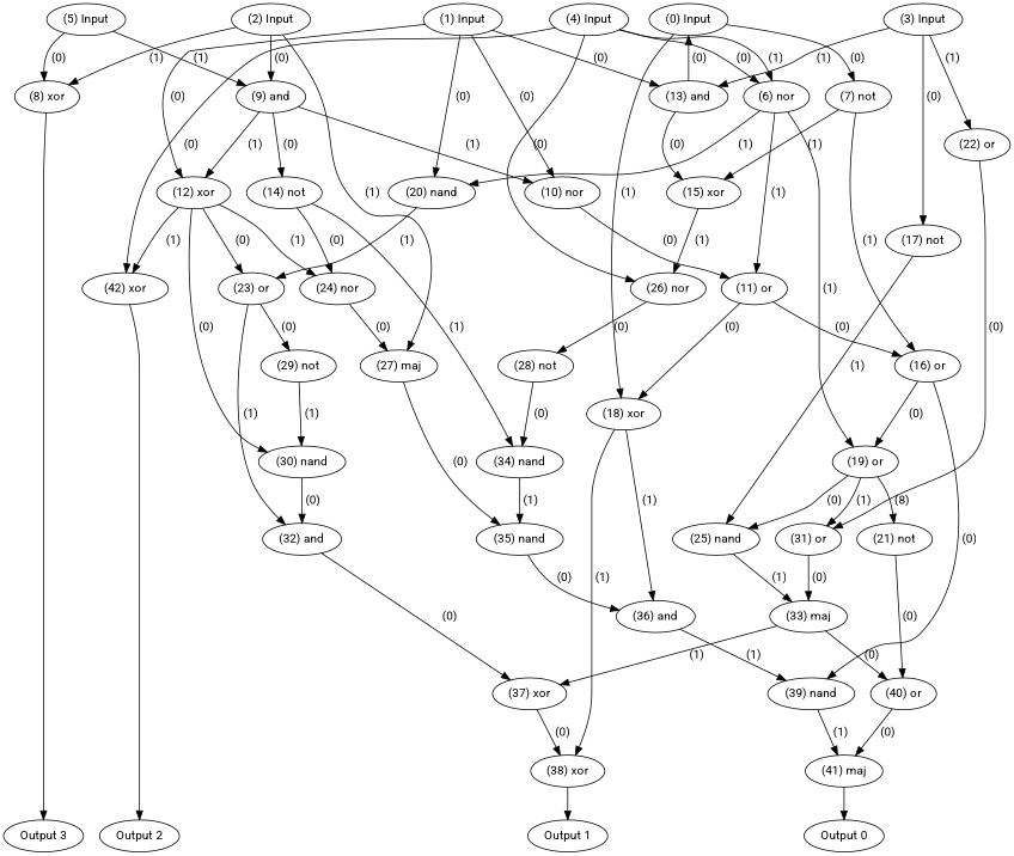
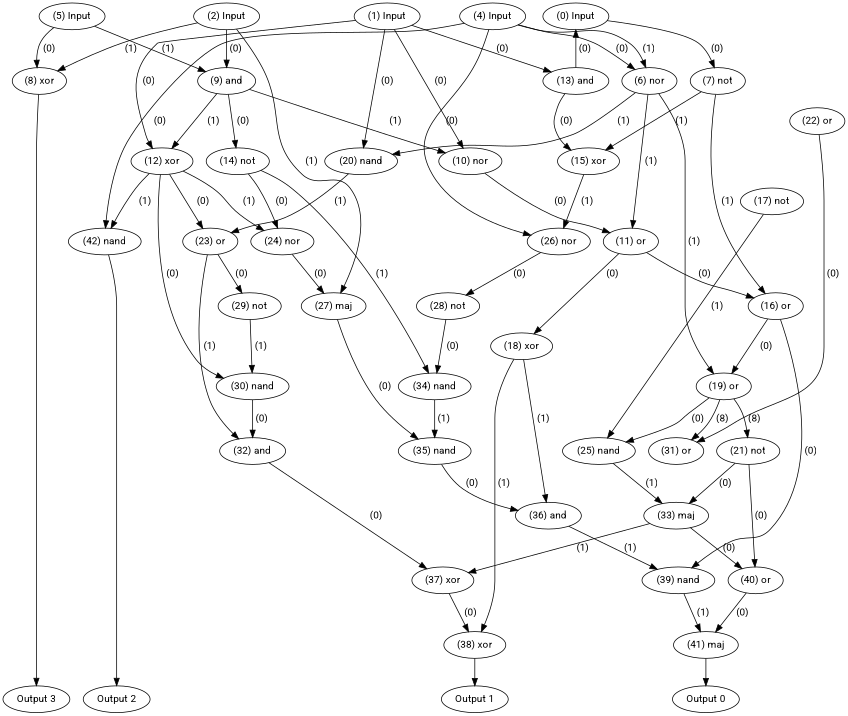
  digraph {
    fontname=Roboto
    rankdir=TB
    node [color=black fontcolor=black fontname=Roboto labelfontcolor=black]
    edge [bold=true color=black fontcolor=black fontname=Roboto labelfontcolor=black]
    n1 [label="(0) Input"]
    n2 [label="(1) Input"]
    n3 [label="(2) Input"]
-   n4 [label="(3) Input"]
    n5 [label="(4) Input"]
    n6 [label="(5) Input"]
    n7 [label="Output 0"]
    n8 [label="Output 1"]
    n9 [label="Output 2"]
    n10 [label="Output 3"]
    n11 [label="(7) not"]
    n12 [label="(18) xor"]
    n13 [label="(10) nor"]
    n14 [label="(12) xor"]
    n15 [label="(13) and"]
    n16 [label="(20) nand"]
    n17 [label="(8) xor"]
    n18 [label="(9) and"]
    n19 [label="(27) maj"]
    n20 [label="(17) not"]
    n21 [label="(22) or"]
    n22 [label="(6) nor"]
    n23 [label="(26) nor"]
-   n24 [label="(42) xor"]
+   n24 [label="(42) nand"]
    n25 [label="(15) xor"]
    n26 [label="(16) or"]
    n27 [label="(36) and"]
    n28 [label="(38) xor"]
    n29 [label="(11) or"]
    n30 [label="(23) or"]
    n31 [label="(24) nor"]
    n32 [label="(30) nand"]
    n33 [label="(14) not"]
    n34 [label="(35) nand"]
    n35 [label="(25) nand"]
    n36 [label="(31) or"]
    n37 [label="(19) or"]
    n38 [label="(28) not"]
    n39 [label="(21) not"]
    n40 [label="(39) nand"]
    n41 [label="(34) nand"]
    n42 [label="(29) not"]
    n43 [label="(32) and"]
    n44 [label="(41) maj"]
    n45 [label="(33) maj"]
    n46 [label="(40) or"]
    n47 [label="(37) xor"]
    subgraph sub_1 {
      rank=source
      n1
      n2
      n3
-     n4
      n5
      n6
    }
    subgraph sub_2 {
      rank=max
      n7
      n8
      n9
      n10
    }
    n1 -> n11 [label=" (0)"]
-   n1 -> n12 [label=" (1)"]
    n2 -> n13 [label=" (0)"]
    n2 -> n14 [label=" (0)"]
    n2 -> n15 [label=" (0)"]
    n2 -> n16 [label=" (0)"]
    n3 -> n17 [label=" (1)"]
    n3 -> n18 [label=" (0)"]
    n3 -> n19 [label=" (1)"]
-   n4 -> n15 [label=" (1)"]
-   n4 -> n20 [label=" (0)"]
-   n4 -> n21 [label=" (1)"]
    n5 -> n22 [label=" (0)"]
    n5 -> n22 [label=" (1)"]
    n5 -> n23 [label=" (0)"]
    n5 -> n24 [label=" (0)"]
    n6 -> n17 [label=" (0)"]
    n6 -> n18 [label=" (1)"]
    n11 -> n25 [label=" (1)"]
    n11 -> n26 [label=" (1)"]
    n12 -> n27 [label=" (1)"]
    n12 -> n28 [label=" (1)"]
    n13 -> n29 [label=" (0)"]
    n14 -> n24 [label=" (1)"]
    n14 -> n30 [label=" (0)"]
    n14 -> n31 [label=" (1)"]
    n14 -> n32 [label=" (0)"]
    n15 -> n1 [label=" (0)"]
    n15 -> n25 [label=" (0)"]
    n16 -> n30 [label=" (1)"]
    n17 -> n10
    n18 -> n13 [label=" (1)"]
    n18 -> n14 [label=" (1)"]
    n18 -> n33 [label=" (0)"]
    n19 -> n34 [label=" (0)"]
    n20 -> n35 [label=" (1)"]
    n21 -> n36 [label=" (0)"]
    n22 -> n16 [label=" (1)"]
    n22 -> n29 [label=" (1)"]
    n22 -> n37 [label=" (1)"]
    n23 -> n38 [label=" (0)"]
    n24 -> n9
    n25 -> n23 [label=" (1)"]
    n26 -> n37 [label=" (0)"]
    n26 -> n40 [label=" (0)"]
    n27 -> n40 [label=" (1)"]
    n28 -> n8
    n29 -> n12 [label=" (0)"]
    n29 -> n26 [label=" (0)"]
    n30 -> n42 [label=" (0)"]
    n30 -> n43 [label=" (1)"]
    n31 -> n19 [label=" (0)"]
    n32 -> n43 [label=" (0)"]
    n33 -> n31 [label=" (0)"]
    n33 -> n41 [label=" (1)"]
    n34 -> n27 [label=" (0)"]
    n35 -> n45 [label=" (1)"]
-   n36 -> n45 [label=" (0)"]
+   n39 -> n45 [label=" (0)"]
    n37 -> n35 [label=" (0)"]
-   n37 -> n36 [label=" (1)"]
+   n37 -> n36 [label=" (8)"]
    n37 -> n39 [label=" (8)"]
    n38 -> n41 [label=" (0)"]
    n39 -> n46 [label=" (0)"]
    n40 -> n44 [label=" (1)"]
    n41 -> n34 [label=" (1)"]
    n42 -> n32 [label=" (1)"]
    n43 -> n47 [label=" (0)"]
    n44 -> n7
    n45 -> n46 [label=" (0)"]
    n45 -> n47 [label=" (1)"]
    n46 -> n44 [label=" (0)"]
    n47 -> n28 [label=" (0)"]
  }
